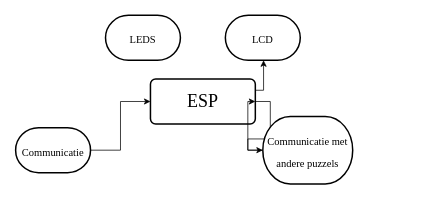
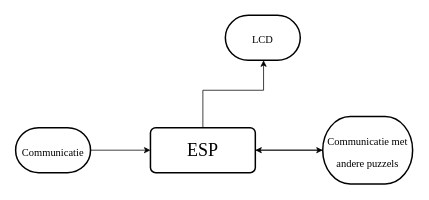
  <mxCell id="0" />
  <mxCell id="1" parent="0" />
  <mxCell id="2" style="edgeStyle=orthogonalEdgeStyle;rounded=0;orthogonalLoop=1;jettySize=auto;html=1;exitX=0.5;exitY=0;exitDx=0;exitDy=0;fontFamily=Lucida Console;fontSize=14;" edge="1" parent="1" source="4"><mxGeometry relative="1" as="geometry"><mxPoint x="351" y="80" as="targetPoint" /><Array as="points"><mxPoint x="270" y="120" /><mxPoint x="351" y="120" /></Array></mxGeometry></mxCell>
  <mxCell id="3" style="edgeStyle=orthogonalEdgeStyle;rounded=0;orthogonalLoop=1;jettySize=auto;html=1;entryX=0;entryY=0.5;entryDx=0;entryDy=0;entryPerimeter=0;fontFamily=Lucida Console;fontSize=14;" edge="1" parent="1" source="4" target="10"><mxGeometry relative="1" as="geometry" /></mxCell>
- <mxCell id="4" value="&lt;font style=&quot;font-size: 24px;&quot; face=&quot;Lucida Console&quot;&gt;ESP&lt;/font&gt;" style="rounded=1;whiteSpace=wrap;html=1;absoluteArcSize=1;arcSize=14;strokeWidth=2;" vertex="1" parent="1"><mxGeometry x="200" y="105" width="140" height="60" as="geometry" /></mxCell>
- <mxCell id="5" value="&lt;font style=&quot;font-size: 14px;&quot;&gt;LEDS&lt;/font&gt;" style="strokeWidth=2;html=1;shape=mxgraph.flowchart.terminator;whiteSpace=wrap;fontFamily=Lucida Console;fontSize=24;" vertex="1" parent="1"><mxGeometry x="140" y="20" width="100" height="60" as="geometry" /></mxCell>
+ <mxCell id="4" value="&lt;font style=&quot;font-size: 24px;&quot; face=&quot;Lucida Console&quot;&gt;ESP&lt;/font&gt;" style="rounded=1;whiteSpace=wrap;html=1;absoluteArcSize=1;arcSize=14;strokeWidth=2;" vertex="1" parent="1"><mxGeometry x="200" y="170" width="140" height="60" as="geometry" /></mxCell>
  <mxCell id="6" value="&lt;font style=&quot;font-size: 14px;&quot;&gt;LCD&lt;/font&gt;" style="strokeWidth=2;html=1;shape=mxgraph.flowchart.terminator;whiteSpace=wrap;fontFamily=Lucida Console;fontSize=24;" vertex="1" parent="1"><mxGeometry x="300" y="20" width="100" height="60" as="geometry" /></mxCell>
  <mxCell id="7" style="edgeStyle=orthogonalEdgeStyle;rounded=0;orthogonalLoop=1;jettySize=auto;html=1;entryX=0;entryY=0.5;entryDx=0;entryDy=0;fontFamily=Lucida Console;fontSize=14;" edge="1" parent="1" source="8" target="4"><mxGeometry relative="1" as="geometry" /></mxCell>
  <mxCell id="8" value="&lt;font style=&quot;font-size: 14px;&quot;&gt;Communicatie&lt;/font&gt;" style="strokeWidth=2;html=1;shape=mxgraph.flowchart.terminator;whiteSpace=wrap;fontFamily=Lucida Console;fontSize=24;" vertex="1" parent="1"><mxGeometry x="20" y="170" width="100" height="60" as="geometry" /></mxCell>
  <mxCell id="9" style="edgeStyle=orthogonalEdgeStyle;rounded=0;orthogonalLoop=1;jettySize=auto;html=1;entryX=1;entryY=0.5;entryDx=0;entryDy=0;fontFamily=Lucida Console;fontSize=14;" edge="1" parent="1" source="10" target="4"><mxGeometry relative="1" as="geometry" /></mxCell>
- <mxCell id="10" value="&lt;span style=&quot;font-size: 14px;&quot;&gt;Communicatie met andere puzzels&lt;/span&gt;" style="strokeWidth=2;html=1;shape=mxgraph.flowchart.terminator;whiteSpace=wrap;fontFamily=Lucida Console;fontSize=24;" vertex="1" parent="1"><mxGeometry x="350" y="155" width="120" height="90" as="geometry" /></mxCell>
+ <mxCell id="10" value="&lt;span style=&quot;font-size: 14px;&quot;&gt;Communicatie met andere puzzels&lt;/span&gt;" style="strokeWidth=2;html=1;shape=mxgraph.flowchart.terminator;whiteSpace=wrap;fontFamily=Lucida Console;fontSize=24;" vertex="1" parent="1"><mxGeometry x="430" y="155" width="120" height="90" as="geometry" /></mxCell>
